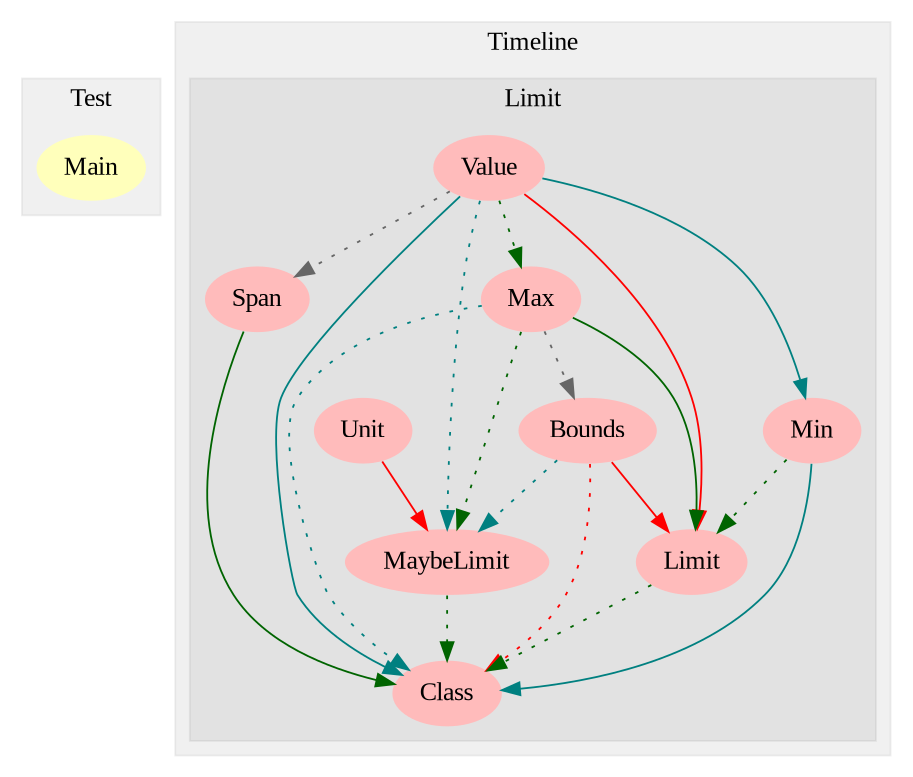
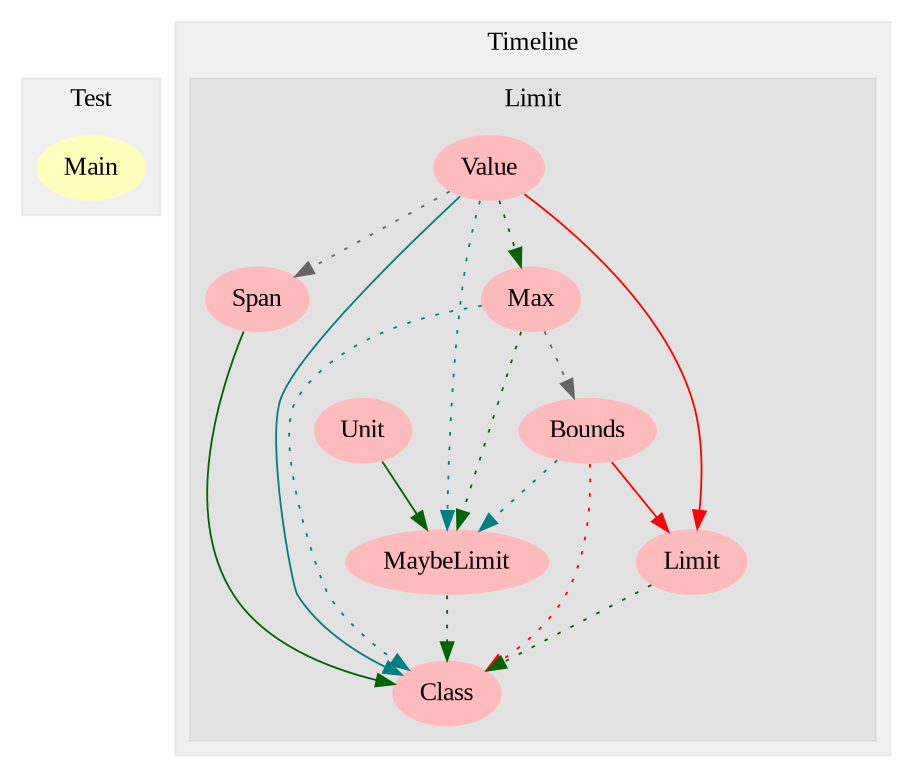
  digraph {
    fontname="Liberation Serif"
    node [fillcolor="#ffbbbb" fontname="Liberation Serif" penwidth=0 style=filled]
    edge [color=darkgreen fontname="Liberation Serif" style=dotted]
    n1 [fillcolor="#ffffbb" label=Main]
    n2 [label=Unit]
    n3 [label=Span]
    n4 [label=MaybeLimit]
    n5 [label=Class]
    n6 [label=Value]
    n7 [label=Bounds]
    n8 [label=Limit]
    n9 [label=Max]
-   n10 [label=Min]
    subgraph cluster_1 {
      color="#0000000F"
      label=Test
      style=filled
      n1
    }
    subgraph cluster_2 {
      color="#0000000F"
      label=Timeline
      style=filled
      subgraph cluster_3 {
        color="#0000000F"
        label=Limit
        style=filled
        n2
        n3
        n4
        n5
        n6
        n7
        n8
        n9
-       n10
      }
    }
-   n2 -> n4 [color=red style=solid]
+   n2 -> n4 [style=solid]
    n3 -> n5 [style=solid]
    n4 -> n5
    n6 -> n3 [color=gray40]
    n6 -> n4 [color=teal]
    n6 -> n5 [color=teal style=solid]
    n6 -> n8 [color=red style=solid]
    n6 -> n9
-   n6 -> n10 [color=teal style=solid]
    n7 -> n4 [color=teal]
    n7 -> n5 [color=red]
    n7 -> n8 [color=red style=solid]
    n8 -> n5
    n9 -> n4
    n9 -> n5 [color=teal]
    n9 -> n7 [color=gray40]
-   n9 -> n8 [style=solid]
-   n10 -> n5 [color=teal style=solid]
-   n10 -> n8
  }
